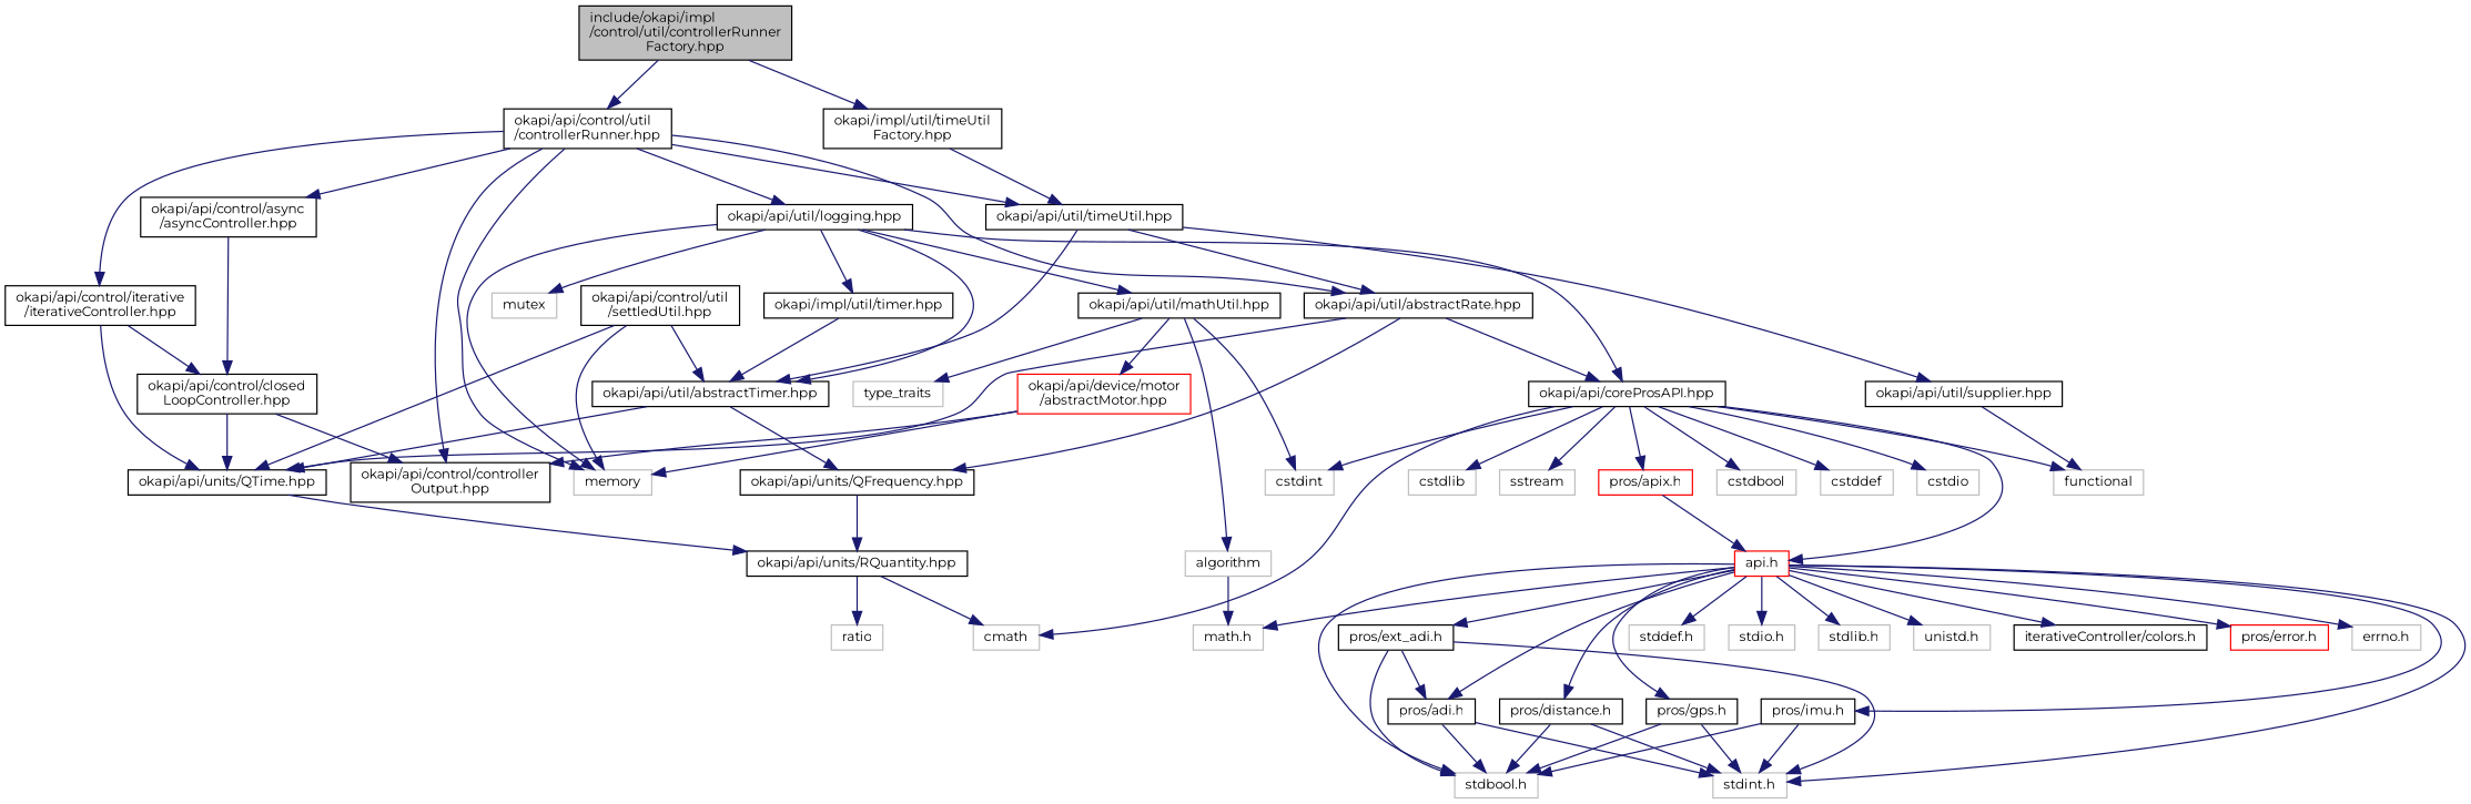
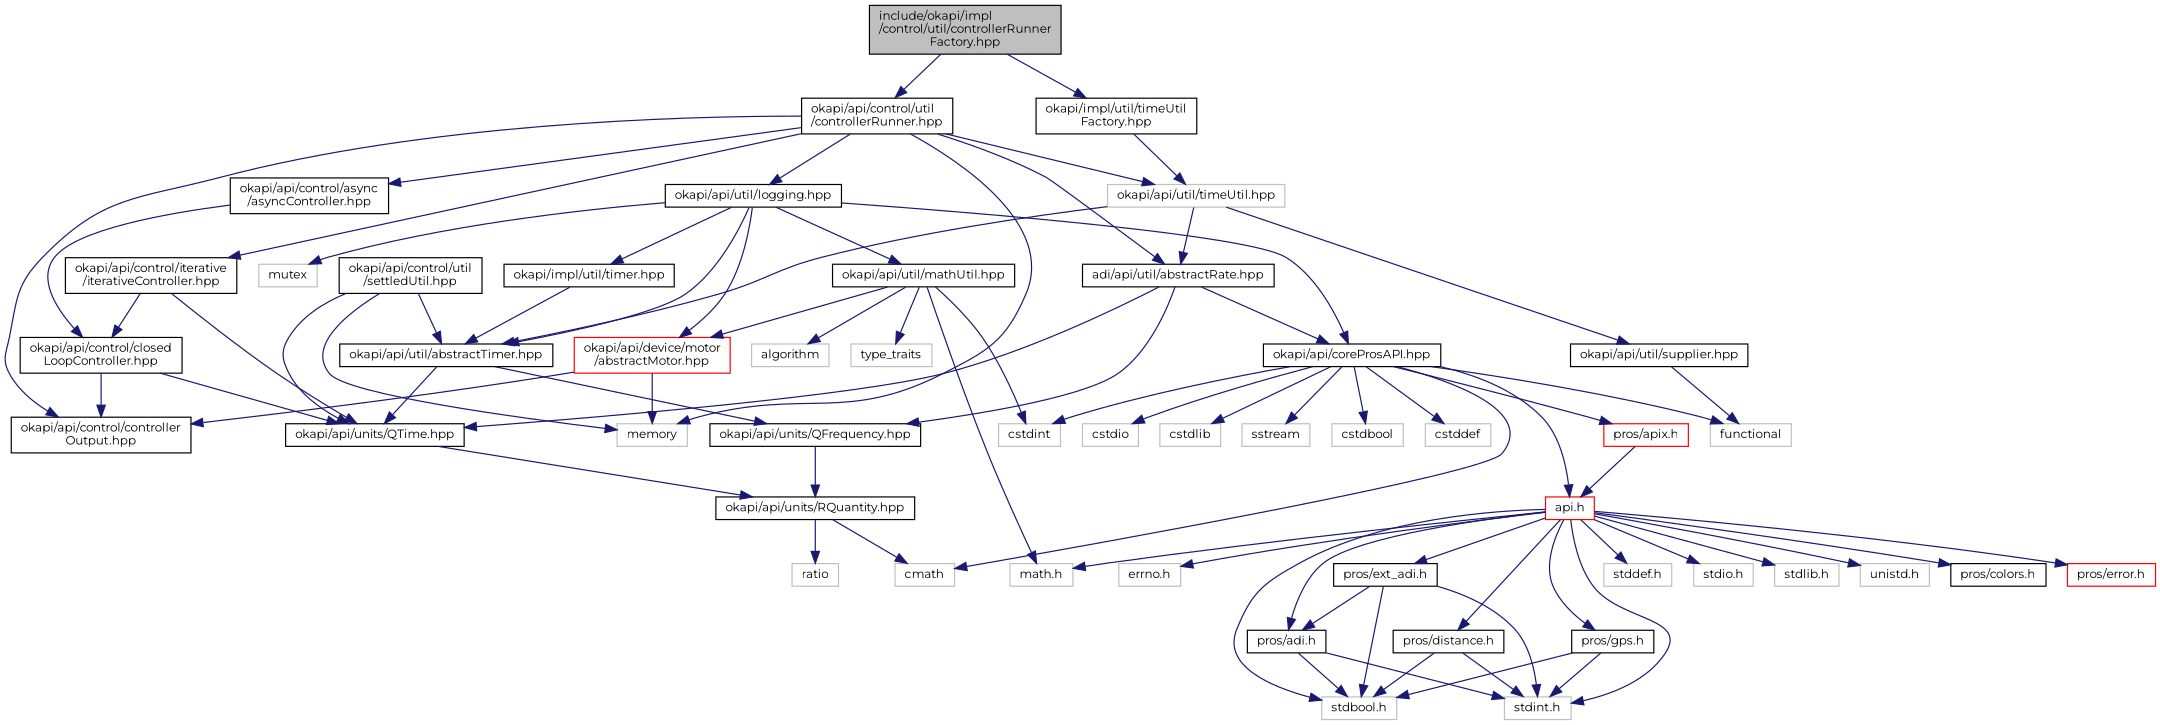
  digraph {
    fontname=Montserrat
    node [color=black fillcolor=white fontname=Montserrat fontsize=10 shape=record style=filled]
    edge [color=midnightblue fontname=Montserrat fontsize=10 labelfontname=Helvetica labelfontsize=10 style=solid]
    n1 [fillcolor=grey75 fontcolor=black height=0.2 label="include/okapi/impl\l/control/util/controllerRunner\lFactory.hpp" width=0.4]
    n2 [height=0.2 label="okapi/api/control/util\l/controllerRunner.hpp" width=0.4]
    n3 [height=0.2 label="okapi/impl/util/timeUtil\lFactory.hpp" width=0.4]
    n4 [color=grey75 height=0.2 label=memory width=0.4]
    n5 [height=0.2 label="okapi/api/control/async\l/asyncController.hpp" width=0.4]
    n6 [height=0.2 label="okapi/api/control/controller\lOutput.hpp" width=0.4]
    n7 [height=0.2 label="okapi/api/control/iterative\l/iterativeController.hpp" width=0.4]
-   n8 [height=0.2 label="okapi/api/util/abstractRate.hpp" width=0.4]
+   n8 [height=0.2 label="adi/api/util/abstractRate.hpp" width=0.4]
    n9 [height=0.2 label="okapi/api/util/logging.hpp" width=0.4]
-   n10 [height=0.2 label="okapi/api/util/timeUtil.hpp" width=0.4]
+   n10 [color=grey75 height=0.2 label="okapi/api/util/timeUtil.hpp" width=0.4]
    n11 [height=0.2 label="okapi/api/control/closed\lLoopController.hpp" width=0.4]
    n12 [height=0.2 label="okapi/api/units/QTime.hpp" width=0.4]
    n13 [height=0.2 label="okapi/api/coreProsAPI.hpp" width=0.4]
    n14 [height=0.2 label="okapi/api/units/QFrequency.hpp" width=0.4]
    n15 [color=grey75 height=0.2 label=mutex width=0.4]
    n16 [height=0.2 label="okapi/api/util/abstractTimer.hpp" width=0.4]
    n17 [height=0.2 label="okapi/api/util/mathUtil.hpp" width=0.4]
    n18 [height=0.2 label="okapi/impl/util/timer.hpp" width=0.4]
    n19 [height=0.2 label="okapi/api/util/supplier.hpp" width=0.4]
    n20 [height=0.2 label="okapi/api/units/RQuantity.hpp" width=0.4]
    n21 [color=grey75 height=0.2 label=cmath width=0.4]
    n22 [color=grey75 height=0.2 label=ratio width=0.4]
    n23 [color=grey75 height=0.2 label=cstdbool width=0.4]
    n24 [color=grey75 height=0.2 label=cstddef width=0.4]
    n25 [color=grey75 height=0.2 label=cstdint width=0.4]
    n26 [color=grey75 height=0.2 label=cstdio width=0.4]
    n27 [color=grey75 height=0.2 label=cstdlib width=0.4]
    n28 [color=grey75 height=0.2 label=functional width=0.4]
    n29 [color=grey75 height=0.2 label=sstream width=0.4]
    n30 [color=red height=0.2 label="api.h" width=0.4]
    n31 [color=red height=0.2 label="pros/apix.h" width=0.4]
    n32 [color=grey75 height=0.2 label="errno.h" width=0.4]
    n33 [color=grey75 height=0.2 label="math.h" width=0.4]
    n34 [color=grey75 height=0.2 label="stdbool.h" width=0.4]
    n35 [color=grey75 height=0.2 label="stddef.h" width=0.4]
    n36 [color=grey75 height=0.2 label="stdint.h" width=0.4]
    n37 [color=grey75 height=0.2 label="stdio.h" width=0.4]
    n38 [color=grey75 height=0.2 label="stdlib.h" width=0.4]
    n39 [color=grey75 height=0.2 label="unistd.h" width=0.4]
    n40 [height=0.2 label="pros/adi.h" width=0.4]
-   n41 [height=0.2 label="iterativeController/colors.h" width=0.4]
+   n41 [height=0.2 label="pros/colors.h" width=0.4]
    n42 [height=0.2 label="pros/distance.h" width=0.4]
    n43 [color=red height=0.2 label="pros/error.h" width=0.4]
    n44 [height=0.2 label="pros/ext_adi.h" width=0.4]
    n45 [height=0.2 label="pros/gps.h" width=0.4]
-   n46 [height=0.2 label="pros/imu.h" width=0.4]
    n47 [color=grey75 height=0.2 label=algorithm width=0.4]
    n48 [color=grey75 height=0.2 label=type_traits width=0.4]
    n49 [color=red height=0.2 label="okapi/api/device/motor\l/abstractMotor.hpp" width=0.4]
    n50 [height=0.2 label="okapi/api/control/util\l/settledUtil.hpp" width=0.4]
    n1 -> n2
    n1 -> n3
    n2 -> n4
    n2 -> n5
    n2 -> n6
    n2 -> n7
    n2 -> n8
    n2 -> n9
    n2 -> n10
    n3 -> n10
    n5 -> n11
    n7 -> n11
    n7 -> n12
    n8 -> n12
    n8 -> n13
    n8 -> n14
-   n9 -> n4
+   n9 -> n49
    n9 -> n13
    n9 -> n15
    n9 -> n16
    n9 -> n17
    n9 -> n18
    n10 -> n8
    n10 -> n16
    n10 -> n19
    n11 -> n6
    n11 -> n12
    n12 -> n20
    n13 -> n21
    n13 -> n23
    n13 -> n24
    n13 -> n25
    n13 -> n26
    n13 -> n27
    n13 -> n28
    n13 -> n29
    n13 -> n30
    n13 -> n31
    n14 -> n20
    n16 -> n12
    n16 -> n14
    n17 -> n25
-   n47 -> n33
+   n17 -> n33
    n17 -> n47
    n17 -> n48
    n17 -> n49
    n18 -> n16
    n19 -> n28
    n20 -> n21
    n20 -> n22
    n30 -> n32
    n30 -> n33
    n30 -> n34
    n30 -> n35
    n30 -> n36
    n30 -> n37
    n30 -> n38
    n30 -> n39
    n30 -> n40
    n30 -> n41
    n30 -> n42
    n30 -> n43
    n30 -> n44
    n30 -> n45
-   n30 -> n46
    n31 -> n30
    n40 -> n34
    n40 -> n36
    n42 -> n34
    n42 -> n36
    n44 -> n34
    n44 -> n36
    n44 -> n40
    n45 -> n34
    n45 -> n36
-   n46 -> n34
-   n46 -> n36
    n49 -> n4
    n49 -> n6
    n50 -> n4
    n50 -> n12
    n50 -> n16
  }
